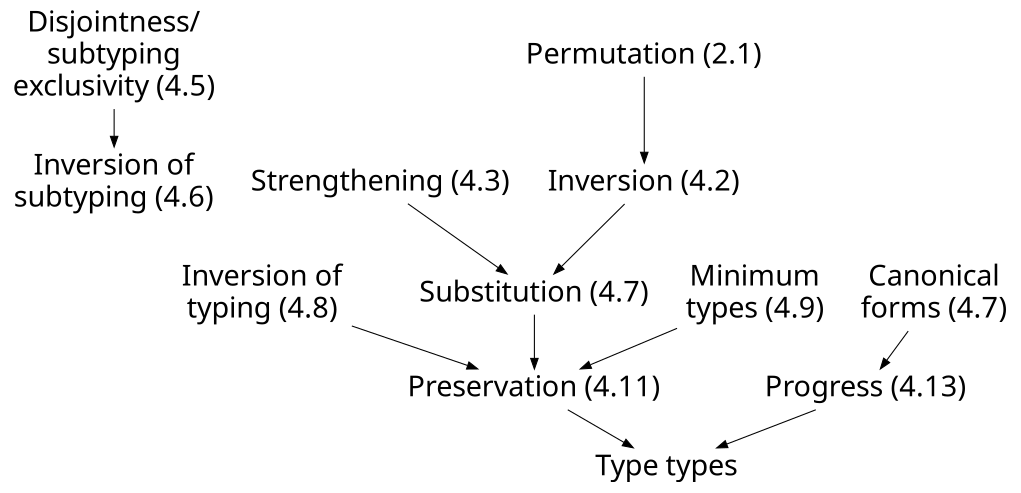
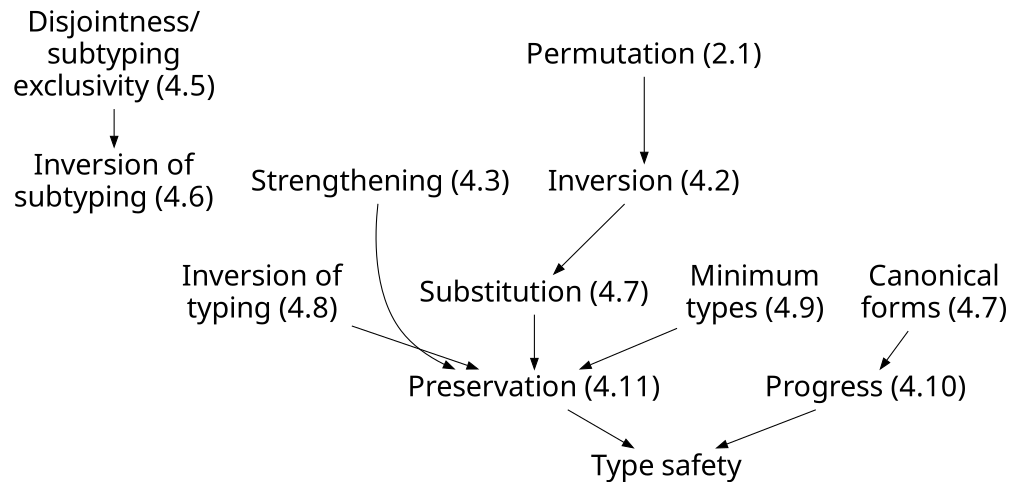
  digraph {
    node [fontname="linux libertine" fontsize=27 shape=plaintext]
    "Disjointness/\nsubtyping\nexclusivity (4.5)"
    "Inversion of\nsubtyping (4.6)"
    "Inversion of\ntyping (4.8)"
    "Preservation (4.11)"
-   "Type safety" [label="Type types"]
+   "Type safety"
    "Canonical\nforms (4.7)"
-   "Progress (4.10)" [label="Progress (4.13)"]
+   "Progress (4.10)"
    n8 [label="Substitution (4.7)"]
    "Strengthening (4.3)"
    n10 [label="Permutation (2.1)"]
    n11 [label="Inversion (4.2)"]
    "Minimum\ntypes (4.9)"
    "Disjointness/\nsubtyping\nexclusivity (4.5)" -> "Inversion of\nsubtyping (4.6)"
    "Inversion of\ntyping (4.8)" -> "Preservation (4.11)"
    "Preservation (4.11)" -> "Type safety"
    "Canonical\nforms (4.7)" -> "Progress (4.10)"
    "Progress (4.10)" -> "Type safety"
    n8 -> "Preservation (4.11)"
-   "Strengthening (4.3)" -> n8
+   "Strengthening (4.3)" -> "Preservation (4.11)"
    n10 -> n11
    n11 -> n8
    "Minimum\ntypes (4.9)" -> "Preservation (4.11)"
  }
